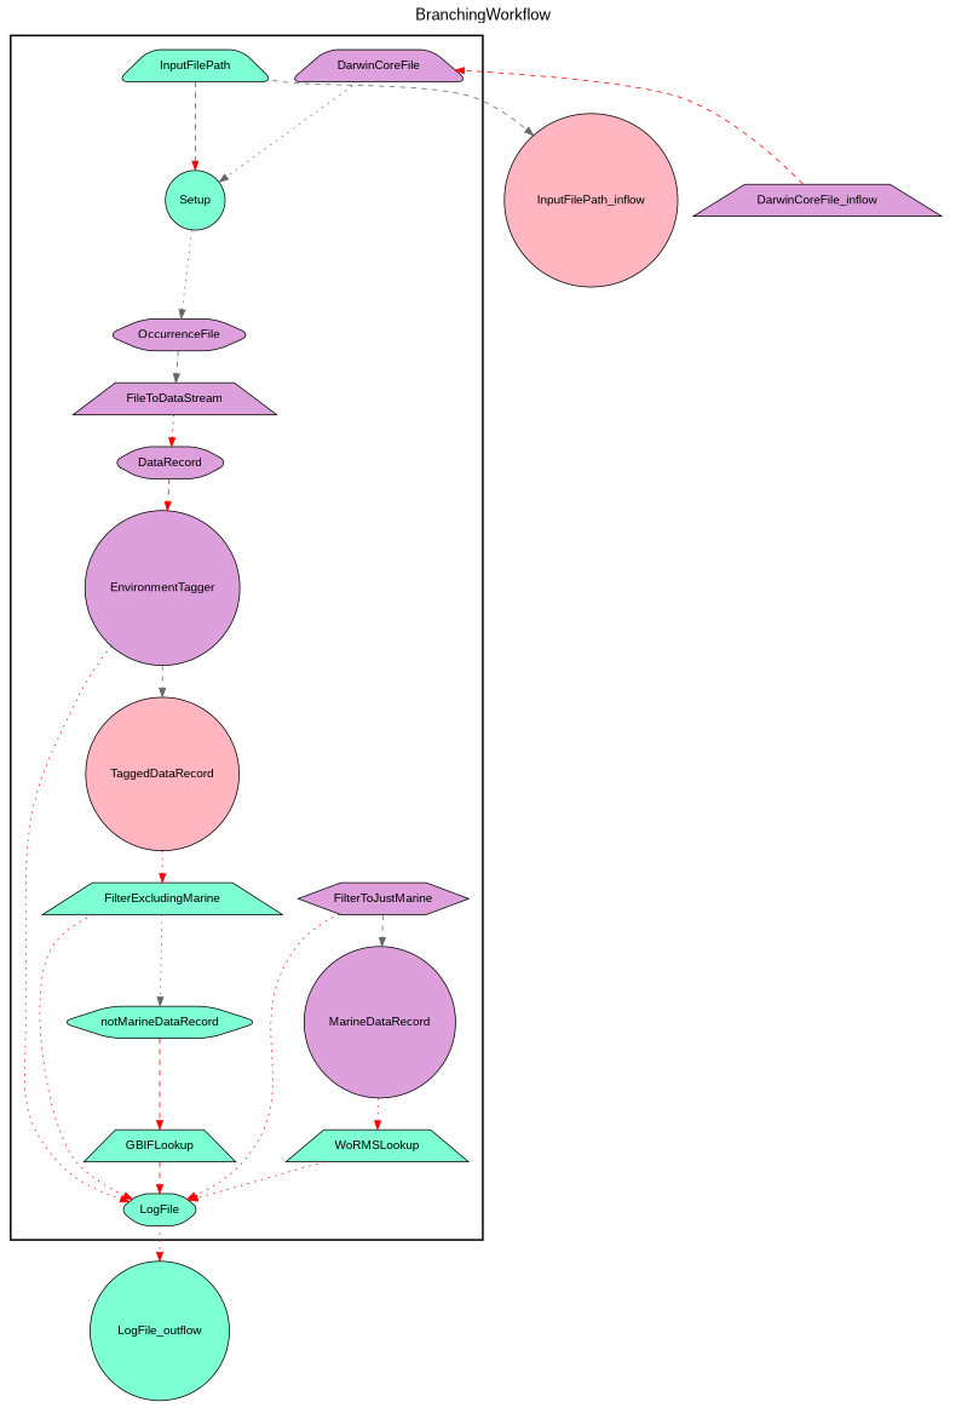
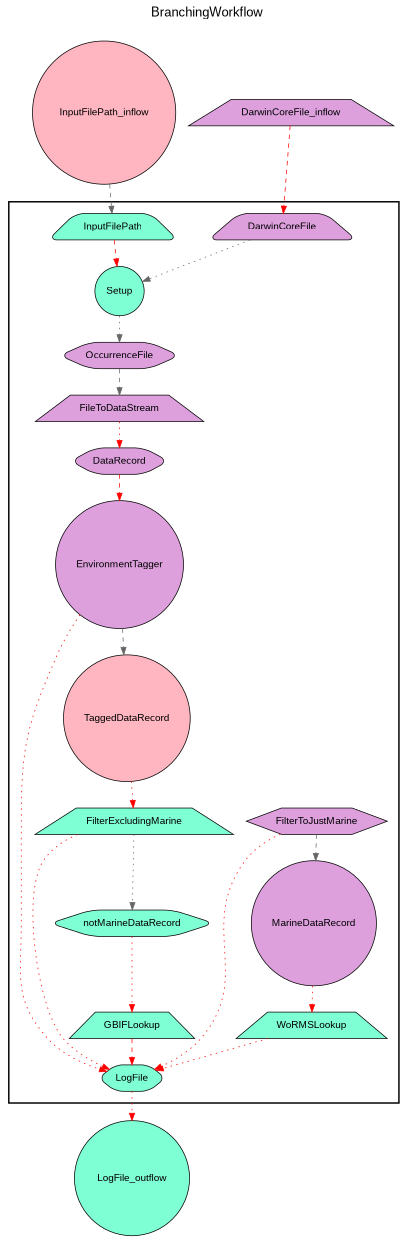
  digraph {
    fontname="Liberation Sans"
    fontsize=18
    label=BranchingWorkflow
    labelloc=t
    rankdir=TB
    node [fillcolor=plum fontname="Liberation Sans" peripheries=1 shape=trapezium style=filled]
    edge [color=red fontname="Liberation Sans" style=dotted]
    FileToDataStream
    Setup [fillcolor=aquamarine shape=circle]
    GBIFLookup [fillcolor=aquamarine]
    WoRMSLookup [fillcolor=aquamarine]
    FilterExcludingMarine [fillcolor=aquamarine]
    FilterToJustMarine [shape=hexagon]
    EnvironmentTagger [shape=circle]
    DarwinCoreFile [style="rounded,filled"]
    OccurrenceFile [shape=hexagon style="rounded,filled"]
    DataRecord [shape=hexagon style="rounded,filled"]
    LogFile [fillcolor=aquamarine shape=hexagon style="rounded,filled"]
    TaggedDataRecord [fillcolor=lightpink shape=circle style="rounded,filled"]
    MarineDataRecord [shape=circle style="rounded,filled"]
    notMarineDataRecord [fillcolor=aquamarine shape=hexagon style="rounded,filled"]
    InputFilePath [fillcolor=aquamarine style="rounded,filled"]
    DarwinCoreFile_inflow [width=0.2]
    InputFilePath_inflow [fillcolor=lightpink shape=circle width=0.2]
    LogFile_outflow [fillcolor=aquamarine shape=circle width=0.2]
    subgraph cluster_1 {
      color=black
      label=""
      penwidth=2
      subgraph cluster_2 {
        color=white
        label=""
        penwidth=2
        FileToDataStream
        Setup
        GBIFLookup
        WoRMSLookup
        FilterExcludingMarine
        FilterToJustMarine
        EnvironmentTagger
        DarwinCoreFile
        OccurrenceFile
        DataRecord
        LogFile
        TaggedDataRecord
        MarineDataRecord
        notMarineDataRecord
        InputFilePath
      }
    }
    subgraph cluster_3 {
      color=white
      label=""
      penwidth=2
      subgraph cluster_4 {
        color=white
        label=""
        penwidth=2
        DarwinCoreFile_inflow
        InputFilePath_inflow
      }
    }
    subgraph cluster_5 {
      color=white
      label=""
      penwidth=2
      subgraph cluster_6 {
        color=white
        label=""
        penwidth=2
        LogFile_outflow
      }
    }
    FileToDataStream -> DataRecord
    Setup -> OccurrenceFile [color=gray40]
    GBIFLookup -> LogFile [style=dashed]
    WoRMSLookup -> LogFile
    FilterExcludingMarine -> LogFile
    FilterExcludingMarine -> notMarineDataRecord [color=gray40]
    FilterToJustMarine -> LogFile
    FilterToJustMarine -> MarineDataRecord [color=gray40 style=dashed]
    EnvironmentTagger -> LogFile
    EnvironmentTagger -> TaggedDataRecord [color=gray40 style=dashed]
    DarwinCoreFile -> Setup [color=gray40]
    OccurrenceFile -> FileToDataStream [color=gray40 style=dashed]
    DataRecord -> EnvironmentTagger [style=dashed]
    LogFile -> LogFile_outflow
    TaggedDataRecord -> FilterExcludingMarine
    MarineDataRecord -> WoRMSLookup
-   notMarineDataRecord -> GBIFLookup [style=dashed]
+   notMarineDataRecord -> GBIFLookup
    InputFilePath -> Setup [style=dashed]
    DarwinCoreFile_inflow -> DarwinCoreFile [style=dashed]
-   InputFilePath -> InputFilePath_inflow [color=gray40 style=dashed]
+   InputFilePath_inflow -> InputFilePath [color=gray40 style=dashed]
  }
